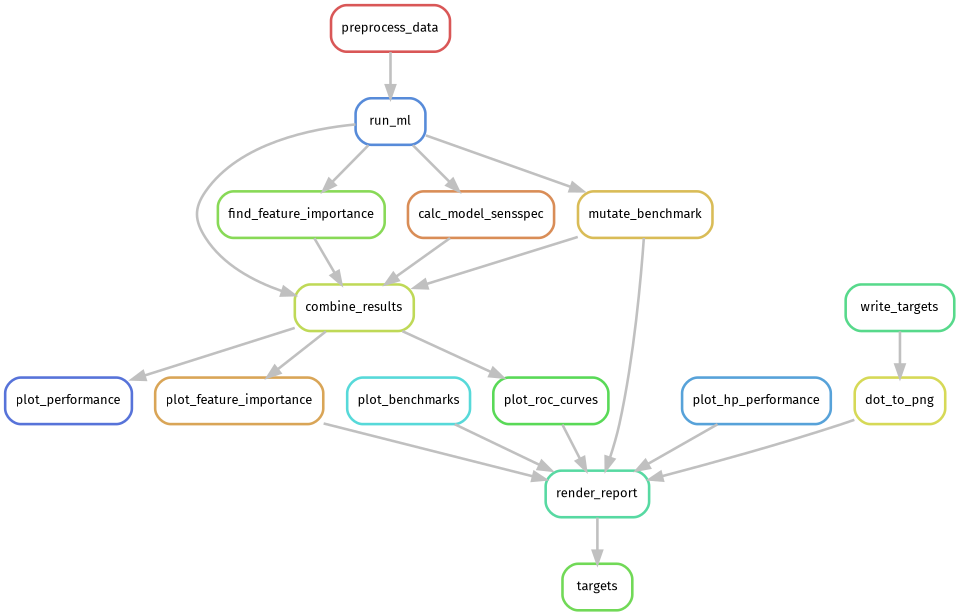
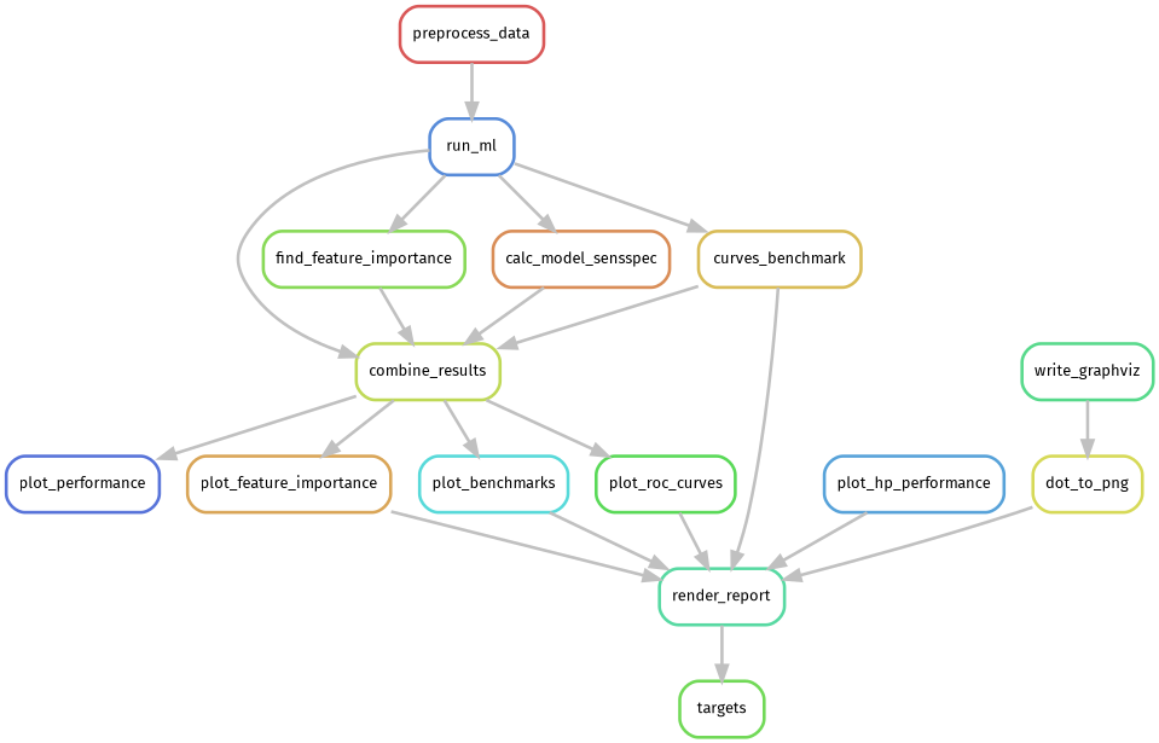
  digraph {
    bgcolor=white
    fontname="Fira Sans"
    node [fontname="Fira Sans" fontsize=10 penwidth=2 shape=box style=rounded]
    edge [color=grey fontname="Fira Sans" penwidth=2]
    n1 [color="0.30 0.6 0.85" label=targets]
    n2 [color="0.43 0.6 0.85" label=render_report]
    n3 [color="0.63 0.6 0.85" label=plot_performance]
    n4 [color="0.20 0.6 0.85" label=combine_results]
    n5 [color="0.10 0.6 0.85" label=plot_feature_importance]
    n6 [color="0.50 0.6 0.85" label=plot_benchmarks]
    n7 [color="0.33 0.6 0.85" label=plot_roc_curves]
    n8 [color="0.60 0.6 0.85" label=run_ml]
    n9 [color="0.27 0.6 0.85" label=find_feature_importance]
-   n10 [color="0.13 0.6 0.85" label=mutate_benchmark]
+   n10 [color="0.13 0.6 0.85" label=curves_benchmark]
    n11 [color="0.07 0.6 0.85" label=calc_model_sensspec]
    n12 [color="0.00 0.6 0.85" label=preprocess_data]
    n13 [color="0.57 0.6 0.85" label=plot_hp_performance]
    n14 [color="0.17 0.6 0.85" label=dot_to_png]
-   n15 [color="0.40 0.6 0.85" label=write_targets]
+   n15 [color="0.40 0.6 0.85" label=write_graphviz]
    n2 -> n1
    n4 -> n3
    n4 -> n5
+   n4 -> n6
    n4 -> n7
    n5 -> n2
    n6 -> n2
    n7 -> n2
    n8 -> n4
    n8 -> n9
    n8 -> n10
    n8 -> n11
    n9 -> n4
    n10 -> n2
    n10 -> n4
    n11 -> n4
    n12 -> n8
    n13 -> n2
    n14 -> n2
    n15 -> n14
  }
